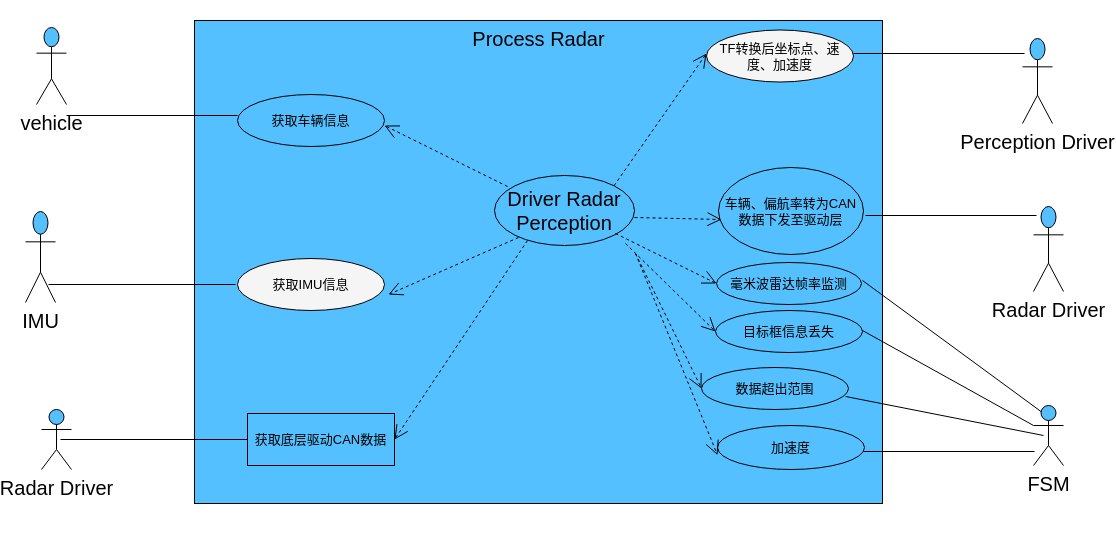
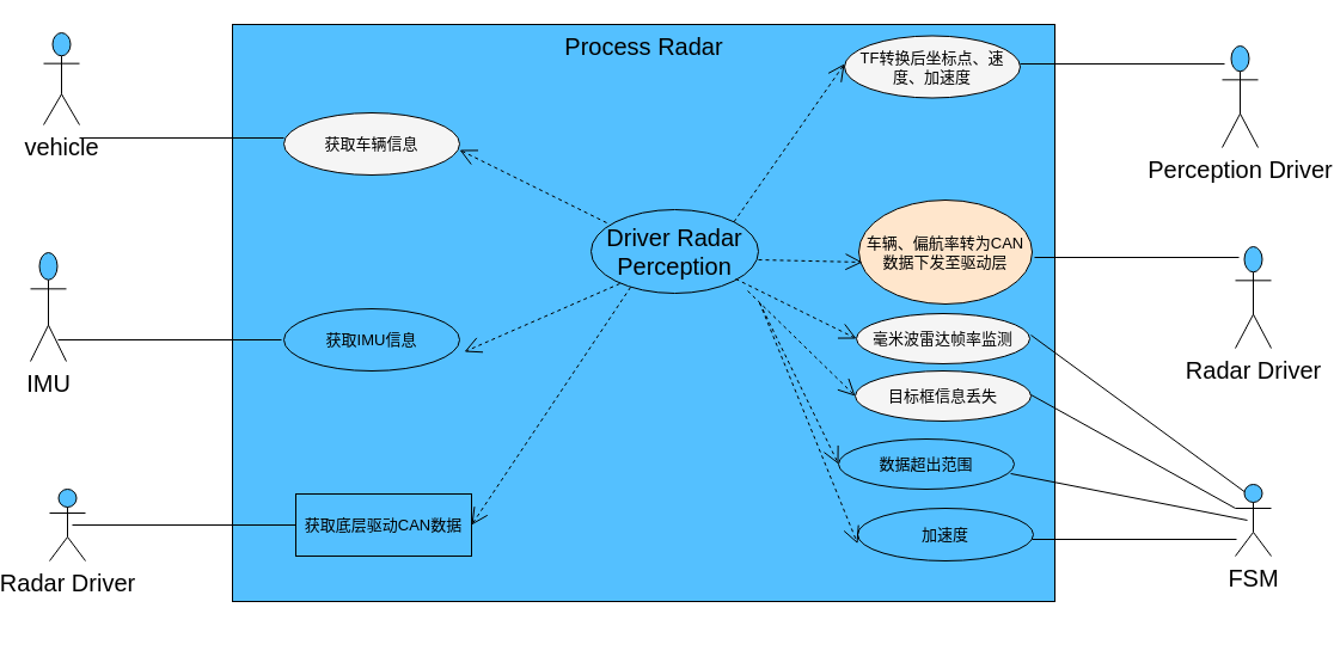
  <mxCell id="0" />
  <mxCell id="1" parent="0" />
  <mxCell id="2" value="&lt;span style=&quot;font-size: 20px;&quot;&gt;Process Radar&lt;/span&gt;" style="html=1;fillColor=#54C0FF;verticalAlign=top;" vertex="1" parent="1"><mxGeometry x="189" y="20" width="688" height="483" as="geometry" /></mxCell>
  <mxCell id="3" value="Driver Radar Perception" style="ellipse;whiteSpace=wrap;html=1;fontSize=20;fillColor=#54C0FF;" vertex="1" parent="1"><mxGeometry x="489" y="175" width="140" height="70" as="geometry" /></mxCell>
  <mxCell id="4" value="Radar Driver" style="shape=umlActor;verticalLabelPosition=bottom;verticalAlign=top;html=1;fontSize=20;fillColor=#54C0FF;" vertex="1" parent="1"><mxGeometry x="36" y="409" width="30" height="60" as="geometry" /></mxCell>
  <mxCell id="5" value="IMU" style="shape=umlActor;verticalLabelPosition=bottom;verticalAlign=top;html=1;fontSize=20;fillColor=#54C0FF;" vertex="1" parent="1"><mxGeometry x="20" y="211" width="30" height="91" as="geometry" /></mxCell>
  <mxCell id="6" value="Perception Driver" style="shape=umlActor;verticalLabelPosition=bottom;verticalAlign=top;html=1;fontSize=20;fillColor=#54C0FF;" vertex="1" parent="1"><mxGeometry x="1017" y="38" width="30" height="85" as="geometry" /></mxCell>
  <mxCell id="7" value="vehicle" style="shape=umlActor;verticalLabelPosition=bottom;verticalAlign=top;html=1;fontSize=20;fillColor=#54C0FF;" vertex="1" parent="1"><mxGeometry x="31" y="27" width="30" height="77" as="geometry" /></mxCell>
- <mxCell id="8" value="&lt;font style=&quot;font-size: 13px;&quot;&gt;获取车辆信息&lt;/font&gt;" style="ellipse;whiteSpace=wrap;html=1;fontSize=13;fillColor=#54C0FF;" vertex="1" parent="1"><mxGeometry x="232" y="94" width="147" height="52" as="geometry" /></mxCell>
+ <mxCell id="8" value="&lt;font style=&quot;font-size: 13px;&quot;&gt;获取车辆信息&lt;/font&gt;" style="ellipse;whiteSpace=wrap;html=1;fontSize=13;fillColor=#f5f5f5;" vertex="1" parent="1"><mxGeometry x="232" y="94" width="147" height="52" as="geometry" /></mxCell>
  <mxCell id="9" value="" style="line;strokeWidth=1;fillColor=#54C0FF;align=left;verticalAlign=middle;spacingTop=-1;spacingLeft=3;spacingRight=3;rotatable=0;labelPosition=right;points=[];portConstraint=eastwest;fontSize=20;" vertex="1" parent="1"><mxGeometry x="61" y="111" width="171" height="8" as="geometry" /></mxCell>
  <mxCell id="10" value="&lt;font style=&quot;font-size: 13px&quot;&gt;获取底层驱动CAN数据&lt;/font&gt;" style="whiteSpace=wrap;html=1;fontSize=13;fillColor=#54C0FF;rounded=0;" vertex="1" parent="1"><mxGeometry x="242" y="413" width="147" height="52" as="geometry" /></mxCell>
  <mxCell id="11" value="" style="line;strokeWidth=1;fillColor=#54C0FF;align=left;verticalAlign=middle;spacingTop=-1;spacingLeft=3;spacingRight=3;rotatable=0;labelPosition=right;points=[];portConstraint=eastwest;fontSize=20;" vertex="1" parent="1"><mxGeometry x="55" y="435" width="187" height="8" as="geometry" /></mxCell>
  <mxCell id="12" value="TF转换后坐标点、速度、加速度" style="ellipse;whiteSpace=wrap;html=1;fontSize=13;fillColor=#f5f5f5;" vertex="1" parent="1"><mxGeometry x="701" y="29.5" width="147" height="52" as="geometry" /></mxCell>
  <mxCell id="13" value="FSM" style="shape=umlActor;verticalLabelPosition=bottom;verticalAlign=top;html=1;fontSize=20;fillColor=#54C0FF;" vertex="1" parent="1"><mxGeometry x="1028" y="405" width="30" height="60" as="geometry" /></mxCell>
  <mxCell id="14" value="" style="line;strokeWidth=1;fillColor=#54C0FF;align=left;verticalAlign=middle;spacingTop=-1;spacingLeft=3;spacingRight=3;rotatable=0;labelPosition=right;points=[];portConstraint=eastwest;fontSize=20;" vertex="1" parent="1"><mxGeometry x="848" y="49" width="171" height="8" as="geometry" /></mxCell>
  <mxCell id="15" value="加速度" style="ellipse;whiteSpace=wrap;html=1;fontSize=13;fillColor=#54C0FF;" vertex="1" parent="1"><mxGeometry x="712" y="425" width="147" height="44" as="geometry" /></mxCell>
  <mxCell id="16" value="" style="endArrow=open;endSize=12;dashed=1;html=1;rounded=0;fontSize=13;exitX=0.093;exitY=0.157;exitDx=0;exitDy=0;exitPerimeter=0;fillColor=#54C0FF;" edge="1" parent="1" source="3"><mxGeometry width="160" relative="1" as="geometry"><mxPoint x="493" y="174" as="sourcePoint" /><mxPoint x="379" y="125" as="targetPoint" /></mxGeometry></mxCell>
  <mxCell id="17" value="" style="endArrow=open;endSize=12;dashed=1;html=1;rounded=0;fontSize=13;fillColor=#54C0FF;" edge="1" parent="1"><mxGeometry width="160" relative="1" as="geometry"><mxPoint x="513" y="237" as="sourcePoint" /><mxPoint x="383" y="294.01" as="targetPoint" /></mxGeometry></mxCell>
  <mxCell id="18" value="" style="endArrow=open;endSize=12;dashed=1;html=1;rounded=0;fontSize=13;entryX=1;entryY=0.5;entryDx=0;entryDy=0;fillColor=#54C0FF;" edge="1" parent="1" target="10"><mxGeometry width="160" relative="1" as="geometry"><mxPoint x="522" y="240" as="sourcePoint" /><mxPoint x="401" y="432" as="targetPoint" /></mxGeometry></mxCell>
  <mxCell id="19" value="" style="line;strokeWidth=1;fillColor=#54C0FF;align=left;verticalAlign=middle;spacingTop=-1;spacingLeft=3;spacingRight=3;rotatable=0;labelPosition=right;points=[];portConstraint=eastwest;fontSize=20;" vertex="1" parent="1"><mxGeometry x="858" y="364" width="171" height="174" as="geometry" /></mxCell>
  <mxCell id="20" value="" style="endArrow=open;endSize=12;dashed=1;html=1;rounded=0;fontSize=13;exitX=1;exitY=0;exitDx=0;exitDy=0;fillColor=#54C0FF;" edge="1" parent="1" source="3"><mxGeometry width="160" relative="1" as="geometry"><mxPoint x="620" y="147" as="sourcePoint" /><mxPoint x="701" y="53" as="targetPoint" /></mxGeometry></mxCell>
  <mxCell id="21" value="Radar Driver" style="shape=umlActor;verticalLabelPosition=bottom;verticalAlign=top;html=1;fontSize=20;fillColor=#54C0FF;" vertex="1" parent="1"><mxGeometry x="1028" y="206" width="30" height="85" as="geometry" /></mxCell>
- <mxCell id="22" value="车辆、偏航率转为CAN数据下发至驱动层" style="ellipse;whiteSpace=wrap;html=1;fontSize=13;fillColor=#54C0FF;" vertex="1" parent="1"><mxGeometry x="713" y="167" width="145" height="87" as="geometry" /></mxCell>
+ <mxCell id="22" value="车辆、偏航率转为CAN数据下发至驱动层" style="ellipse;whiteSpace=wrap;html=1;fontSize=13;fillColor=#ffe6cc;" vertex="1" parent="1"><mxGeometry x="713" y="167" width="145" height="87" as="geometry" /></mxCell>
  <mxCell id="23" value="" style="endArrow=open;endSize=12;dashed=1;html=1;rounded=0;fontSize=13;entryX=0;entryY=0.5;entryDx=0;entryDy=0;fillColor=#54C0FF;" edge="1" parent="1" target="28"><mxGeometry width="160" relative="1" as="geometry"><mxPoint x="610" y="233" as="sourcePoint" /><mxPoint x="709" y="290" as="targetPoint" /></mxGeometry></mxCell>
  <mxCell id="24" value="" style="endArrow=open;endSize=12;dashed=1;html=1;rounded=0;fontSize=13;fillColor=#54C0FF;" edge="1" parent="1"><mxGeometry width="160" relative="1" as="geometry"><mxPoint x="629" y="217" as="sourcePoint" /><mxPoint x="716" y="219" as="targetPoint" /></mxGeometry></mxCell>
  <mxCell id="25" value="" style="line;strokeWidth=1;fillColor=#54C0FF;align=left;verticalAlign=middle;spacingTop=-1;spacingLeft=3;spacingRight=3;rotatable=0;labelPosition=right;points=[];portConstraint=eastwest;fontSize=20;" vertex="1" parent="1"><mxGeometry x="860" y="211" width="171" height="8" as="geometry" /></mxCell>
- <mxCell id="26" value="获取IMU信息" style="ellipse;whiteSpace=wrap;html=1;fontSize=13;fillColor=#f5f5f5;" vertex="1" parent="1"><mxGeometry x="232" y="258" width="147" height="52" as="geometry" /></mxCell>
+ <mxCell id="26" value="获取IMU信息" style="ellipse;whiteSpace=wrap;html=1;fontSize=13;fillColor=#54C0FF;" vertex="1" parent="1"><mxGeometry x="232" y="258" width="147" height="52" as="geometry" /></mxCell>
  <mxCell id="27" value="" style="line;strokeWidth=1;fillColor=#54C0FF;align=left;verticalAlign=middle;spacingTop=-1;spacingLeft=3;spacingRight=3;rotatable=0;labelPosition=right;points=[];portConstraint=eastwest;fontSize=20;" vertex="1" parent="1"><mxGeometry x="43" y="280" width="187" height="8" as="geometry" /></mxCell>
- <mxCell id="28" value="毫米波雷达帧率监测" style="ellipse;whiteSpace=wrap;html=1;fontSize=13;fillColor=#54C0FF;" vertex="1" parent="1"><mxGeometry x="711" y="262" width="145" height="42" as="geometry" /></mxCell>
- <mxCell id="29" value="目标框信息丢失" style="ellipse;whiteSpace=wrap;html=1;fontSize=13;fillColor=#54C0FF;" vertex="1" parent="1"><mxGeometry x="710" y="310" width="147" height="42" as="geometry" /></mxCell>
+ <mxCell id="28" value="毫米波雷达帧率监测" style="ellipse;whiteSpace=wrap;html=1;fontSize=13;fillColor=#f5f5f5;" vertex="1" parent="1"><mxGeometry x="711" y="262" width="145" height="42" as="geometry" /></mxCell>
+ <mxCell id="29" value="目标框信息丢失" style="ellipse;whiteSpace=wrap;html=1;fontSize=13;fillColor=#f5f5f5;" vertex="1" parent="1"><mxGeometry x="710" y="310" width="147" height="42" as="geometry" /></mxCell>
  <mxCell id="30" value="" style="endArrow=open;endSize=12;dashed=1;html=1;rounded=0;fontSize=13;entryX=0;entryY=0.5;entryDx=0;entryDy=0;fillColor=#54C0FF;" edge="1" parent="1" target="29"><mxGeometry width="160" relative="1" as="geometry"><mxPoint x="620" y="243" as="sourcePoint" /><mxPoint x="721" y="293" as="targetPoint" /></mxGeometry></mxCell>
  <mxCell id="31" value="" style="endArrow=open;endSize=12;dashed=1;html=1;rounded=0;fontSize=13;entryX=0;entryY=0.673;entryDx=0;entryDy=0;entryPerimeter=0;fillColor=#54C0FF;" edge="1" parent="1" target="15"><mxGeometry width="160" relative="1" as="geometry"><mxPoint x="630" y="253" as="sourcePoint" /><mxPoint x="720" y="341" as="targetPoint" /></mxGeometry></mxCell>
  <mxCell id="32" value="数据超出范围" style="ellipse;whiteSpace=wrap;html=1;fontSize=13;fillColor=#54C0FF;" vertex="1" parent="1"><mxGeometry x="696" y="367" width="147" height="42" as="geometry" /></mxCell>
  <mxCell id="33" value="" style="endArrow=open;endSize=12;dashed=1;html=1;rounded=0;fontSize=13;entryX=0;entryY=0.5;entryDx=0;entryDy=0;fillColor=#54C0FF;" edge="1" parent="1" target="32"><mxGeometry width="160" relative="1" as="geometry"><mxPoint x="630" y="253" as="sourcePoint" /><mxPoint x="720" y="341" as="targetPoint" /></mxGeometry></mxCell>
  <mxCell id="34" value="" style="endArrow=none;html=1;rounded=0;entryX=0.25;entryY=0.1;entryDx=0;entryDy=0;entryPerimeter=0;fillColor=#54C0FF;" edge="1" parent="1" target="13"><mxGeometry width="50" height="50" relative="1" as="geometry"><mxPoint x="857" y="280" as="sourcePoint" /><mxPoint x="907" y="230" as="targetPoint" /></mxGeometry></mxCell>
  <mxCell id="35" value="" style="endArrow=none;html=1;rounded=0;entryX=0;entryY=0.333;entryDx=0;entryDy=0;entryPerimeter=0;fillColor=#54C0FF;" edge="1" parent="1" target="13"><mxGeometry width="50" height="50" relative="1" as="geometry"><mxPoint x="857" y="330" as="sourcePoint" /><mxPoint x="1036" y="461" as="targetPoint" /></mxGeometry></mxCell>
  <mxCell id="36" value="" style="endArrow=none;html=1;rounded=0;entryX=0;entryY=0.333;entryDx=0;entryDy=0;entryPerimeter=0;exitX=0.98;exitY=0.69;exitDx=0;exitDy=0;exitPerimeter=0;fillColor=#54C0FF;" edge="1" parent="1" source="32"><mxGeometry width="50" height="50" relative="1" as="geometry"><mxPoint x="867" y="340" as="sourcePoint" /><mxPoint x="1038" y="435" as="targetPoint" /></mxGeometry></mxCell>
